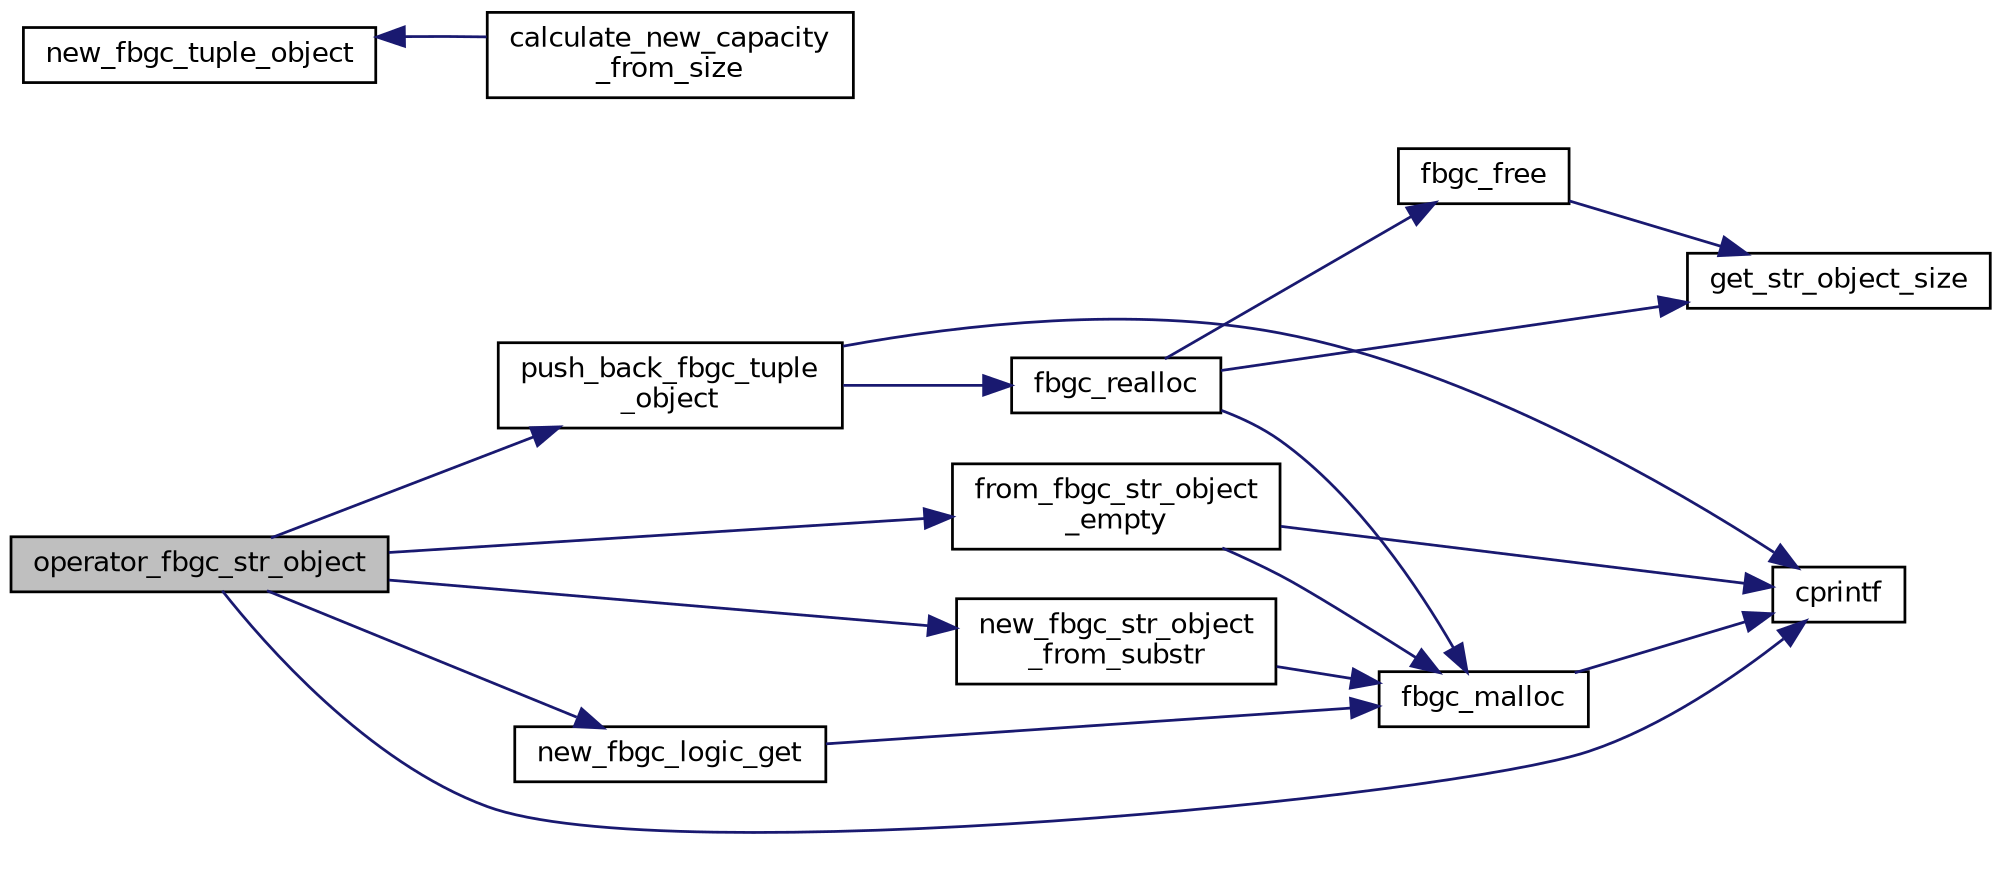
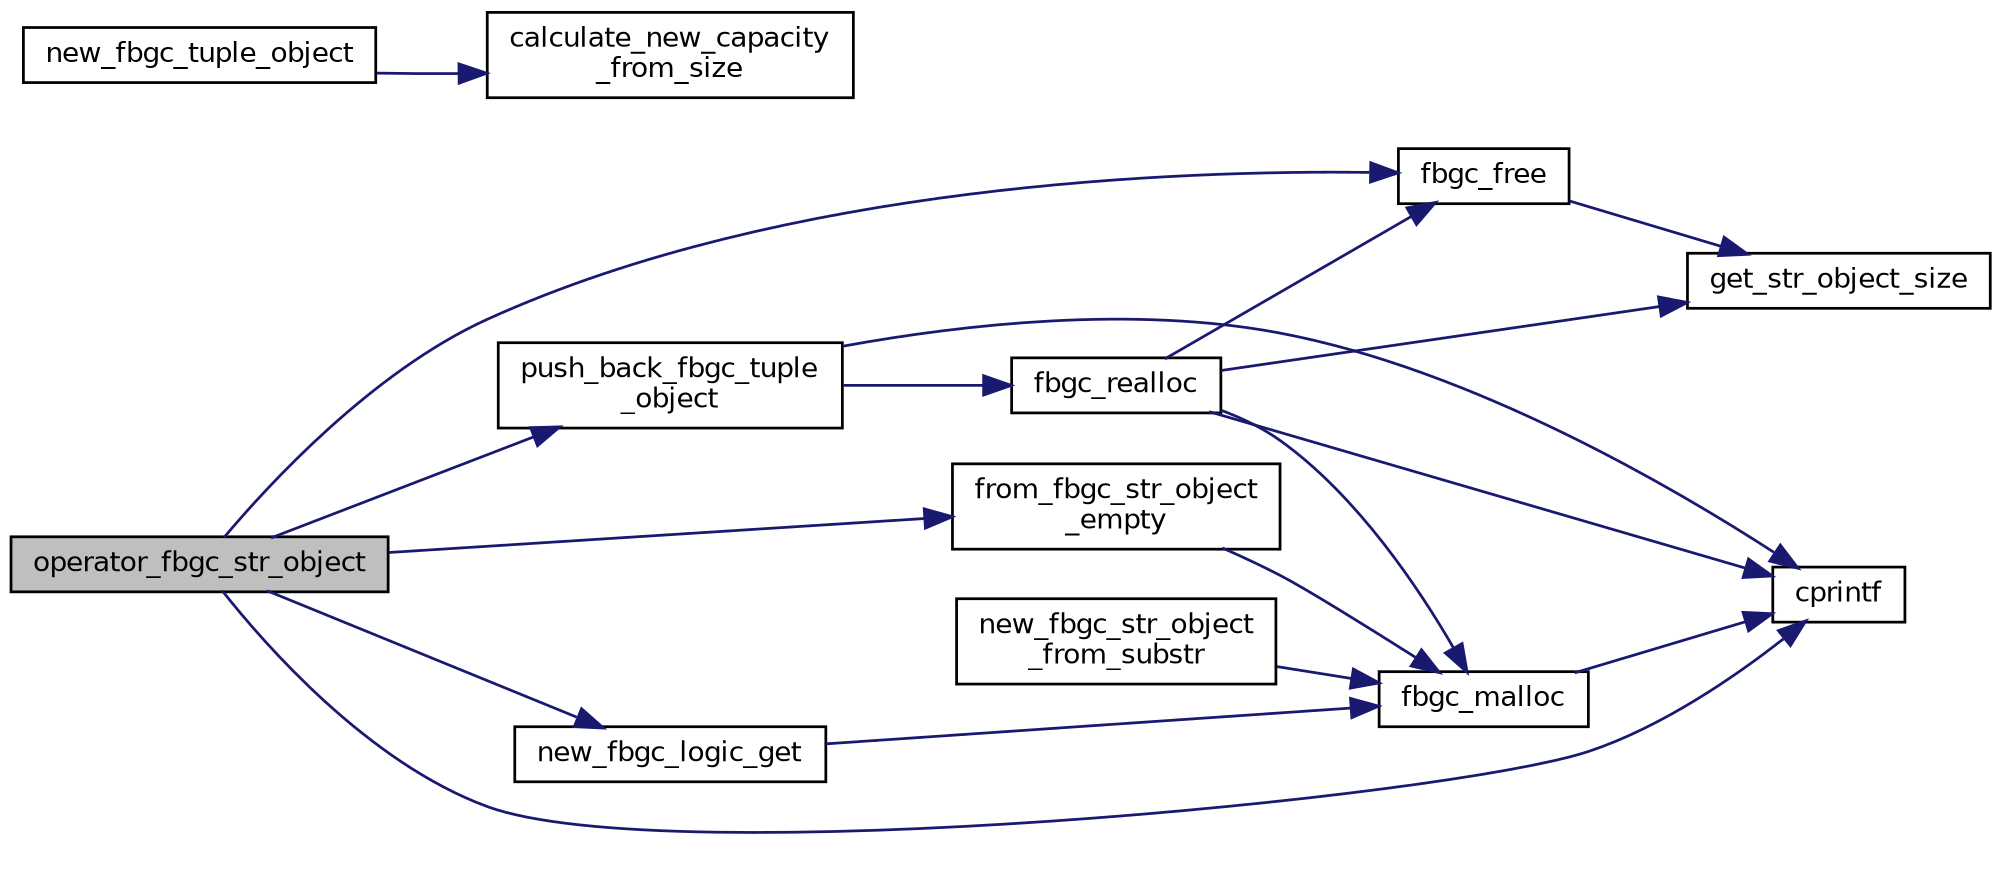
  digraph {
    rankdir=LR
    node [color=black fillcolor=white fontname=Helvetica fontsize=10 shape=record style=filled]
    edge [color=midnightblue fontname=Helvetica fontsize=10 labelfontname=Helvetica labelfontsize=10 style=solid]
    n1 [fillcolor=grey75 fontcolor=black height=0.2 label=operator_fbgc_str_object width=0.4]
    n2 [height=0.2 label="from_fbgc_str_object\l_empty" width=0.4]
    n3 [height=0.2 label=cprintf width=0.4]
    n4 [height=0.2 label="push_back_fbgc_tuple\l_object" width=0.4]
    n5 [height=0.2 label="new_fbgc_str_object\l_from_substr" width=0.4]
    n6 [height=0.2 label=new_fbgc_logic_get width=0.4]
    n7 [height=0.2 label=fbgc_malloc width=0.4]
    n8 [height=0.2 label=new_fbgc_tuple_object width=0.4]
    n9 [height=0.2 label="calculate_new_capacity\l_from_size" width=0.4]
    n10 [height=0.2 label=fbgc_realloc width=0.4]
    n11 [height=0.2 label=get_str_object_size width=0.4]
    n12 [height=0.2 label=fbgc_free width=0.4]
    n1 -> n2
    n1 -> n3
    n1 -> n4
-   n1 -> n5
+   n1 -> n12
    n1 -> n6
    n2 -> n7
    n4 -> n3
    n4 -> n10
    n5 -> n7
    n6 -> n7
    n7 -> n3
-   n9 -> n8
-   n2 -> n3
+   n8 -> n9
+   n10 -> n3
    n10 -> n7
    n10 -> n11
    n10 -> n12
    n12 -> n11
  }
